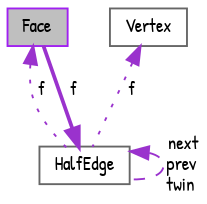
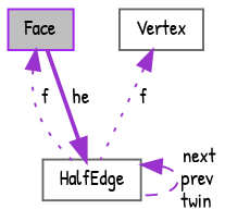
  digraph {
    fontname="Patrick Hand"
    node [color=gray40 fillcolor=white fontname="Patrick Hand" fontsize=10 shape=record style=filled]
    edge [color=darkorchid3 dir=back fontname="Patrick Hand" fontsize=10 labelfontname=Helvetica labelfontsize=10 style=dotted]
    n1 [color=purple fillcolor=grey75 fontcolor=black height=0.2 label=Face width=0.4]
    n2 [height=0.2 label=HalfEdge width=0.4]
    n3 [height=0.2 label=Vertex width=0.4]
    n1 -> n2 [label=" f"]
-   n2 -> n1 [label=" f" style=bold]
+   n2 -> n1 [label=" he" style=bold]
    n2 -> n2 [label=" next\nprev\ntwin" style=dashed]
    n3 -> n2 [label=" f"]
  }
